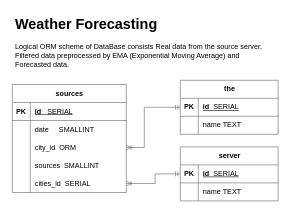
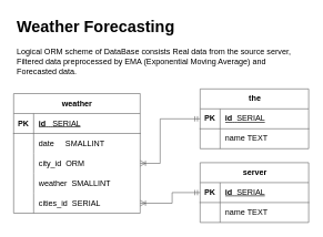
  <mxCell id="0" />
  <mxCell id="1" parent="0" />
  <mxCell id="2" value="&lt;h1&gt;Weather Forecasting&lt;/h1&gt;&lt;p&gt;Logical ORM scheme of DataBase consists Real data from the source server, Filtered data preprocessed by EMA (Exponential Moving Average) and Forecasted data.&lt;/p&gt;" style="text;html=1;strokeColor=none;fillColor=none;spacing=5;spacingTop=-20;whiteSpace=wrap;overflow=hidden;rounded=0;" parent="1" vertex="1"><mxGeometry x="20" y="20" width="440" height="120" as="geometry" /></mxCell>
- <mxCell id="3" value="sources" style="shape=table;startSize=30;container=1;collapsible=1;childLayout=tableLayout;fixedRows=1;rowLines=0;fontStyle=1;align=center;resizeLast=1;html=1;strokeColor=#666666;" parent="1" vertex="1"><mxGeometry x="20" y="140" width="190" height="180" as="geometry" /></mxCell>
+ <mxCell id="3" value="weather" style="shape=table;startSize=30;container=1;collapsible=1;childLayout=tableLayout;fixedRows=1;rowLines=0;fontStyle=1;align=center;resizeLast=1;html=1;strokeColor=#666666;" parent="1" vertex="1"><mxGeometry x="20" y="140" width="190" height="180" as="geometry" /></mxCell>
  <mxCell id="4" value="" style="shape=tableRow;horizontal=0;startSize=0;swimlaneHead=0;swimlaneBody=0;fillColor=none;collapsible=0;dropTarget=0;points=[[0,0.5],[1,0.5]];portConstraint=eastwest;top=0;left=0;right=0;bottom=1;strokeColor=#666666;" parent="3" vertex="1"><mxGeometry y="30" width="190" height="30" as="geometry" /></mxCell>
  <mxCell id="5" value="PK" style="shape=partialRectangle;connectable=0;fillColor=none;top=0;left=0;bottom=0;right=0;fontStyle=1;overflow=hidden;whiteSpace=wrap;html=1;strokeColor=#666666;" parent="4" vertex="1"><mxGeometry width="30" height="30" as="geometry"><mxRectangle width="30" height="30" as="alternateBounds" /></mxGeometry></mxCell>
  <mxCell id="6" value="id&lt;span style=&quot;white-space: pre;&quot;&gt; &lt;/span&gt;&lt;span style=&quot;white-space: pre;&quot;&gt; &lt;/span&gt;&lt;span style=&quot;white-space: pre;&quot;&gt; &lt;/span&gt;&lt;span style=&quot;font-weight: normal;&quot;&gt;SERIAL&lt;/span&gt;" style="shape=partialRectangle;connectable=0;fillColor=none;top=0;left=0;bottom=0;right=0;align=left;spacingLeft=6;fontStyle=5;overflow=hidden;whiteSpace=wrap;html=1;strokeColor=#666666;" parent="4" vertex="1"><mxGeometry x="30" width="160" height="30" as="geometry"><mxRectangle width="160" height="30" as="alternateBounds" /></mxGeometry></mxCell>
  <mxCell id="7" value="" style="shape=tableRow;horizontal=0;startSize=0;swimlaneHead=0;swimlaneBody=0;fillColor=none;collapsible=0;dropTarget=0;points=[[0,0.5],[1,0.5]];portConstraint=eastwest;top=0;left=0;right=0;bottom=0;strokeColor=#666666;" parent="3" vertex="1"><mxGeometry y="60" width="190" height="30" as="geometry" /></mxCell>
  <mxCell id="8" value="" style="shape=partialRectangle;connectable=0;fillColor=none;top=0;left=0;bottom=0;right=0;editable=1;overflow=hidden;whiteSpace=wrap;html=1;strokeColor=#666666;" parent="7" vertex="1"><mxGeometry width="30" height="30" as="geometry"><mxRectangle width="30" height="30" as="alternateBounds" /></mxGeometry></mxCell>
  <mxCell id="9" value="date&lt;span style=&quot;white-space: pre;&quot;&gt; &lt;/span&gt;&lt;span style=&quot;white-space: pre;&quot;&gt; &amp;nbsp;&lt;/span&gt;&amp;nbsp;&lt;span style=&quot;white-space: pre;&quot;&gt; &lt;/span&gt;SMALLINT" style="shape=partialRectangle;connectable=0;fillColor=none;top=0;left=0;bottom=0;right=0;align=left;spacingLeft=6;overflow=hidden;whiteSpace=wrap;html=1;strokeColor=#666666;" parent="7" vertex="1"><mxGeometry x="30" width="160" height="30" as="geometry"><mxRectangle width="160" height="30" as="alternateBounds" /></mxGeometry></mxCell>
  <mxCell id="10" value="" style="shape=tableRow;horizontal=0;startSize=0;swimlaneHead=0;swimlaneBody=0;fillColor=none;collapsible=0;dropTarget=0;points=[[0,0.5],[1,0.5]];portConstraint=eastwest;top=0;left=0;right=0;bottom=0;strokeColor=#666666;" parent="3" vertex="1"><mxGeometry y="90" width="190" height="30" as="geometry" /></mxCell>
  <mxCell id="11" value="" style="shape=partialRectangle;connectable=0;fillColor=none;top=0;left=0;bottom=0;right=0;editable=1;overflow=hidden;whiteSpace=wrap;html=1;strokeColor=#666666;" parent="10" vertex="1"><mxGeometry width="30" height="30" as="geometry"><mxRectangle width="30" height="30" as="alternateBounds" /></mxGeometry></mxCell>
  <mxCell id="12" value="city_id&lt;span style=&quot;white-space: pre;&quot;&gt; &lt;/span&gt;&lt;span style=&quot;white-space: pre;&quot;&gt; &lt;/span&gt;ORM" style="shape=partialRectangle;connectable=0;fillColor=none;top=0;left=0;bottom=0;right=0;align=left;spacingLeft=6;overflow=hidden;whiteSpace=wrap;html=1;strokeColor=#666666;" parent="10" vertex="1"><mxGeometry x="30" width="160" height="30" as="geometry"><mxRectangle width="160" height="30" as="alternateBounds" /></mxGeometry></mxCell>
  <mxCell id="13" value="" style="shape=tableRow;horizontal=0;startSize=0;swimlaneHead=0;swimlaneBody=0;fillColor=none;collapsible=0;dropTarget=0;points=[[0,0.5],[1,0.5]];portConstraint=eastwest;top=0;left=0;right=0;bottom=0;strokeColor=#666666;" parent="3" vertex="1"><mxGeometry y="120" width="190" height="30" as="geometry" /></mxCell>
  <mxCell id="14" value="" style="shape=partialRectangle;connectable=0;fillColor=none;top=0;left=0;bottom=0;right=0;editable=1;overflow=hidden;whiteSpace=wrap;html=1;strokeColor=#666666;" parent="13" vertex="1"><mxGeometry width="30" height="30" as="geometry"><mxRectangle width="30" height="30" as="alternateBounds" /></mxGeometry></mxCell>
- <mxCell id="15" value="sources&lt;span style=&quot;white-space: pre;&quot;&gt; &lt;/span&gt;&lt;span style=&quot;white-space: pre;&quot;&gt; &lt;/span&gt;SMALLINT" style="shape=partialRectangle;connectable=0;fillColor=none;top=0;left=0;bottom=0;right=0;align=left;spacingLeft=6;overflow=hidden;whiteSpace=wrap;html=1;strokeColor=#666666;" parent="13" vertex="1"><mxGeometry x="30" width="160" height="30" as="geometry"><mxRectangle width="160" height="30" as="alternateBounds" /></mxGeometry></mxCell>
+ <mxCell id="15" value="weather&lt;span style=&quot;white-space: pre;&quot;&gt; &lt;/span&gt;&lt;span style=&quot;white-space: pre;&quot;&gt; &lt;/span&gt;SMALLINT" style="shape=partialRectangle;connectable=0;fillColor=none;top=0;left=0;bottom=0;right=0;align=left;spacingLeft=6;overflow=hidden;whiteSpace=wrap;html=1;strokeColor=#666666;" parent="13" vertex="1"><mxGeometry x="30" width="160" height="30" as="geometry"><mxRectangle width="160" height="30" as="alternateBounds" /></mxGeometry></mxCell>
  <mxCell id="16" value="" style="shape=tableRow;horizontal=0;startSize=0;swimlaneHead=0;swimlaneBody=0;fillColor=none;collapsible=0;dropTarget=0;points=[[0,0.5],[1,0.5]];portConstraint=eastwest;top=0;left=0;right=0;bottom=0;strokeColor=#666666;" parent="3" vertex="1"><mxGeometry y="150" width="190" height="30" as="geometry" /></mxCell>
  <mxCell id="17" value="" style="shape=partialRectangle;connectable=0;fillColor=none;top=0;left=0;bottom=0;right=0;editable=1;overflow=hidden;whiteSpace=wrap;html=1;strokeColor=#666666;" parent="16" vertex="1"><mxGeometry width="30" height="30" as="geometry"><mxRectangle width="30" height="30" as="alternateBounds" /></mxGeometry></mxCell>
  <mxCell id="18" value="cities_id&lt;span style=&quot;white-space: pre;&quot;&gt; &lt;/span&gt;&lt;span style=&quot;white-space: pre;&quot;&gt; &lt;/span&gt;SERIAL" style="shape=partialRectangle;connectable=0;fillColor=none;top=0;left=0;bottom=0;right=0;align=left;spacingLeft=6;overflow=hidden;whiteSpace=wrap;html=1;strokeColor=#666666;" parent="16" vertex="1"><mxGeometry x="30" width="160" height="30" as="geometry"><mxRectangle width="160" height="30" as="alternateBounds" /></mxGeometry></mxCell>
  <mxCell id="19" value="the" style="shape=table;startSize=30;container=1;collapsible=1;childLayout=tableLayout;fixedRows=1;rowLines=0;fontStyle=1;align=center;resizeLast=1;html=1;shadow=0;strokeColor=#666666;" parent="1" vertex="1"><mxGeometry x="300" y="133" width="163" height="90" as="geometry" /></mxCell>
  <mxCell id="20" value="" style="shape=tableRow;horizontal=0;startSize=0;swimlaneHead=0;swimlaneBody=0;fillColor=none;collapsible=0;dropTarget=0;points=[[0,0.5],[1,0.5]];portConstraint=eastwest;top=0;left=0;right=0;bottom=1;strokeColor=#666666;" parent="19" vertex="1"><mxGeometry y="30" width="163" height="30" as="geometry" /></mxCell>
  <mxCell id="21" value="PK" style="shape=partialRectangle;connectable=0;fillColor=none;top=0;left=0;bottom=0;right=0;fontStyle=1;overflow=hidden;whiteSpace=wrap;html=1;strokeColor=#666666;" parent="20" vertex="1"><mxGeometry width="30" height="30" as="geometry"><mxRectangle width="30" height="30" as="alternateBounds" /></mxGeometry></mxCell>
  <mxCell id="22" value="id&lt;span style=&quot;white-space: pre;&quot;&gt; &lt;/span&gt;&lt;span style=&quot;white-space: pre;&quot;&gt; &lt;/span&gt;&lt;span style=&quot;font-weight: normal;&quot;&gt;SERIAL&lt;/span&gt;" style="shape=partialRectangle;connectable=0;fillColor=none;top=0;left=0;bottom=0;right=0;align=left;spacingLeft=6;fontStyle=5;overflow=hidden;whiteSpace=wrap;html=1;strokeColor=#666666;" parent="20" vertex="1"><mxGeometry x="30" width="133" height="30" as="geometry"><mxRectangle width="133" height="30" as="alternateBounds" /></mxGeometry></mxCell>
  <mxCell id="23" value="" style="shape=tableRow;horizontal=0;startSize=0;swimlaneHead=0;swimlaneBody=0;fillColor=none;collapsible=0;dropTarget=0;points=[[0,0.5],[1,0.5]];portConstraint=eastwest;top=0;left=0;right=0;bottom=0;strokeColor=#666666;" parent="19" vertex="1"><mxGeometry y="60" width="163" height="30" as="geometry" /></mxCell>
  <mxCell id="24" value="" style="shape=partialRectangle;connectable=0;fillColor=none;top=0;left=0;bottom=0;right=0;editable=1;overflow=hidden;whiteSpace=wrap;html=1;strokeColor=#666666;" parent="23" vertex="1"><mxGeometry width="30" height="30" as="geometry"><mxRectangle width="30" height="30" as="alternateBounds" /></mxGeometry></mxCell>
  <mxCell id="25" value="name&lt;span style=&quot;white-space: pre;&quot;&gt; &lt;/span&gt;TEXT" style="shape=partialRectangle;connectable=0;fillColor=none;top=0;left=0;bottom=0;right=0;align=left;spacingLeft=6;overflow=hidden;whiteSpace=wrap;html=1;strokeColor=#666666;" parent="23" vertex="1"><mxGeometry x="30" width="133" height="30" as="geometry"><mxRectangle width="133" height="30" as="alternateBounds" /></mxGeometry></mxCell>
  <mxCell id="26" value="server" style="shape=table;startSize=30;container=1;collapsible=1;childLayout=tableLayout;fixedRows=1;rowLines=0;fontStyle=1;align=center;resizeLast=1;html=1;strokeColor=#666666;" parent="1" vertex="1"><mxGeometry x="300" y="244" width="163" height="90" as="geometry" /></mxCell>
  <mxCell id="27" value="" style="shape=tableRow;horizontal=0;startSize=0;swimlaneHead=0;swimlaneBody=0;fillColor=none;collapsible=0;dropTarget=0;points=[[0,0.5],[1,0.5]];portConstraint=eastwest;top=0;left=0;right=0;bottom=1;strokeColor=#666666;" parent="26" vertex="1"><mxGeometry y="30" width="163" height="30" as="geometry" /></mxCell>
  <mxCell id="28" value="PK" style="shape=partialRectangle;connectable=0;fillColor=none;top=0;left=0;bottom=0;right=0;fontStyle=1;overflow=hidden;whiteSpace=wrap;html=1;strokeColor=#666666;" parent="27" vertex="1"><mxGeometry width="30" height="30" as="geometry"><mxRectangle width="30" height="30" as="alternateBounds" /></mxGeometry></mxCell>
  <mxCell id="29" value="id&lt;span style=&quot;white-space: pre;&quot;&gt; &lt;/span&gt;&lt;span style=&quot;white-space: pre;&quot;&gt; &lt;/span&gt;&lt;span style=&quot;font-weight: normal;&quot;&gt;SERIAL&lt;/span&gt;" style="shape=partialRectangle;connectable=0;fillColor=none;top=0;left=0;bottom=0;right=0;align=left;spacingLeft=6;fontStyle=5;overflow=hidden;whiteSpace=wrap;html=1;strokeColor=#666666;" parent="27" vertex="1"><mxGeometry x="30" width="133" height="30" as="geometry"><mxRectangle width="133" height="30" as="alternateBounds" /></mxGeometry></mxCell>
  <mxCell id="30" value="" style="shape=tableRow;horizontal=0;startSize=0;swimlaneHead=0;swimlaneBody=0;fillColor=none;collapsible=0;dropTarget=0;points=[[0,0.5],[1,0.5]];portConstraint=eastwest;top=0;left=0;right=0;bottom=0;strokeColor=#666666;" parent="26" vertex="1"><mxGeometry y="60" width="163" height="30" as="geometry" /></mxCell>
  <mxCell id="31" value="" style="shape=partialRectangle;connectable=0;fillColor=none;top=0;left=0;bottom=0;right=0;editable=1;overflow=hidden;whiteSpace=wrap;html=1;strokeColor=#666666;" parent="30" vertex="1"><mxGeometry width="30" height="30" as="geometry"><mxRectangle width="30" height="30" as="alternateBounds" /></mxGeometry></mxCell>
  <mxCell id="32" value="name&lt;span style=&quot;white-space: pre;&quot;&gt; &lt;/span&gt;TEXT" style="shape=partialRectangle;connectable=0;fillColor=none;top=0;left=0;bottom=0;right=0;align=left;spacingLeft=6;overflow=hidden;whiteSpace=wrap;html=1;strokeColor=#666666;" parent="30" vertex="1"><mxGeometry x="30" width="133" height="30" as="geometry"><mxRectangle width="133" height="30" as="alternateBounds" /></mxGeometry></mxCell>
  <mxCell id="33" value="" style="edgeStyle=elbowEdgeStyle;fontSize=12;html=1;endArrow=ERoneToMany;startArrow=ERmandOne;rounded=0;exitX=0;exitY=0.5;exitDx=0;exitDy=0;entryX=1;entryY=0.5;entryDx=0;entryDy=0;strokeColor=#666666;" parent="1" source="20" target="10" edge="1"><mxGeometry width="100" height="100" relative="1" as="geometry"><mxPoint x="480" y="60" as="sourcePoint" /><mxPoint x="580" y="-40" as="targetPoint" /><Array as="points"><mxPoint x="240" y="250" /></Array></mxGeometry></mxCell>
  <mxCell id="34" value="" style="edgeStyle=elbowEdgeStyle;fontSize=12;html=1;endArrow=ERoneToMany;startArrow=ERmandOne;rounded=0;exitX=0;exitY=0.5;exitDx=0;exitDy=0;entryX=1;entryY=0.5;entryDx=0;entryDy=0;strokeColor=#666666;" parent="1" source="27" target="16" edge="1"><mxGeometry width="100" height="100" relative="1" as="geometry"><mxPoint x="314" y="185" as="sourcePoint" /><mxPoint x="230" y="335" as="targetPoint" /><Array as="points"><mxPoint x="258" y="298" /></Array></mxGeometry></mxCell>
